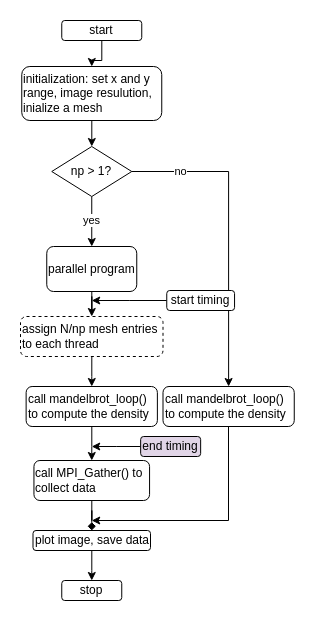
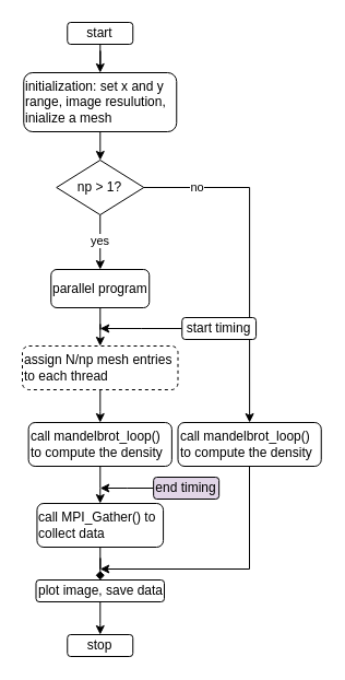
  <mxCell id="0" />
  <mxCell id="1" parent="0" />
  <mxCell id="2" style="edgeStyle=orthogonalEdgeStyle;rounded=0;orthogonalLoop=1;jettySize=auto;html=1;align=left;" parent="1" source="3" edge="1"><mxGeometry relative="1" as="geometry"><mxPoint x="91.25" y="146" as="targetPoint" /></mxGeometry></mxCell>
  <mxCell id="3" value="initialization: set x and y range, image resulution, inialize a mesh" style="rounded=1;whiteSpace=wrap;html=1;fontSize=12;glass=0;strokeWidth=1;shadow=0;align=left;" parent="1" vertex="1"><mxGeometry x="21.25" y="66" width="140" height="54" as="geometry" /></mxCell>
  <mxCell id="4" value="yes" style="edgeStyle=orthogonalEdgeStyle;rounded=0;orthogonalLoop=1;jettySize=auto;html=1;entryX=0.5;entryY=0;entryDx=0;entryDy=0;fontFamily=Helvetica;" parent="1" source="6" target="8" edge="1"><mxGeometry x="-0.04" relative="1" as="geometry"><mxPoint as="offset" /></mxGeometry></mxCell>
  <mxCell id="5" value="no" style="edgeStyle=orthogonalEdgeStyle;rounded=0;orthogonalLoop=1;jettySize=auto;html=1;exitX=1;exitY=0.5;exitDx=0;exitDy=0;entryX=0.5;entryY=0;entryDx=0;entryDy=0;" parent="1" source="6" target="20" edge="1"><mxGeometry x="-0.687" relative="1" as="geometry"><mxPoint x="251.25" y="388" as="targetPoint" /><mxPoint as="offset" /></mxGeometry></mxCell>
  <mxCell id="6" value="np &amp;gt; 1?" style="rhombus;whiteSpace=wrap;html=1;align=center;" parent="1" vertex="1"><mxGeometry x="51.25" y="146" width="80" height="50" as="geometry" /></mxCell>
  <mxCell id="7" style="edgeStyle=orthogonalEdgeStyle;rounded=0;orthogonalLoop=1;jettySize=auto;html=1;entryX=0.5;entryY=0;entryDx=0;entryDy=0;" parent="1" source="8" target="10" edge="1"><mxGeometry relative="1" as="geometry" /></mxCell>
- <mxCell id="8" value="parallel program" style="rounded=1;whiteSpace=wrap;html=1;align=left;" parent="1" vertex="1"><mxGeometry x="46.25" y="246" width="90" height="45" as="geometry" /></mxCell>
+ <mxCell id="8" value="parallel program" style="rounded=1;whiteSpace=wrap;html=1;align=left;" parent="1" vertex="1"><mxGeometry x="46.25" y="246" width="90" height="35" as="geometry" /></mxCell>
  <mxCell id="9" style="edgeStyle=orthogonalEdgeStyle;rounded=0;orthogonalLoop=1;jettySize=auto;html=1;entryX=0.5;entryY=0;entryDx=0;entryDy=0;" parent="1" source="10" target="14" edge="1"><mxGeometry relative="1" as="geometry" /></mxCell>
  <mxCell id="10" value="assign N/np mesh entries to each thread&amp;nbsp;" style="rounded=1;whiteSpace=wrap;html=1;align=left;dashed=1;" parent="1" vertex="1"><mxGeometry x="20" y="316" width="142.5" height="40" as="geometry" /></mxCell>
  <mxCell id="11" style="edgeStyle=orthogonalEdgeStyle;rounded=0;orthogonalLoop=1;jettySize=auto;html=1;entryX=0.5;entryY=0;entryDx=0;entryDy=0;fontFamily=Helvetica;" parent="1" source="12" target="3" edge="1"><mxGeometry relative="1" as="geometry" /></mxCell>
- <mxCell id="12" value="start" style="rounded=1;whiteSpace=wrap;html=1;align=center;" parent="1" vertex="1"><mxGeometry x="61.25" y="20" width="80" height="20" as="geometry" /></mxCell>
+ <mxCell id="12" value="start" style="rounded=1;whiteSpace=wrap;html=1;align=center;" parent="1" vertex="1"><mxGeometry x="61.25" y="20" width="60" height="20" as="geometry" /></mxCell>
  <mxCell id="13" style="edgeStyle=orthogonalEdgeStyle;rounded=0;orthogonalLoop=1;jettySize=auto;html=1;entryX=0.5;entryY=0;entryDx=0;entryDy=0;" parent="1" source="14" target="16" edge="1"><mxGeometry relative="1" as="geometry" /></mxCell>
  <mxCell id="14" value="call mandelbrot_loop() to compute the density" style="rounded=1;whiteSpace=wrap;html=1;align=left;" parent="1" vertex="1"><mxGeometry x="25.63" y="386" width="131.25" height="40" as="geometry" /></mxCell>
  <mxCell id="15" style="edgeStyle=orthogonalEdgeStyle;rounded=0;orthogonalLoop=1;jettySize=auto;html=1;entryX=0.5;entryY=0;entryDx=0;entryDy=0;endArrow=diamond;" parent="1" source="16" target="19" edge="1"><mxGeometry relative="1" as="geometry" /></mxCell>
  <mxCell id="16" value="call MPI_Gather() to collect data" style="rounded=1;whiteSpace=wrap;html=1;align=left;" parent="1" vertex="1"><mxGeometry x="33.45" y="460" width="115.62" height="40" as="geometry" /></mxCell>
  <mxCell id="17" value="stop" style="rounded=1;whiteSpace=wrap;html=1;align=center;" parent="1" vertex="1"><mxGeometry x="61.25" y="580" width="60" height="20" as="geometry" /></mxCell>
  <mxCell id="18" style="edgeStyle=orthogonalEdgeStyle;rounded=0;orthogonalLoop=1;jettySize=auto;html=1;entryX=0.5;entryY=0;entryDx=0;entryDy=0;" parent="1" source="19" target="17" edge="1"><mxGeometry relative="1" as="geometry" /></mxCell>
  <mxCell id="19" value="plot image, save data" style="rounded=1;whiteSpace=wrap;html=1;fontFamily=Helvetica;" parent="1" vertex="1"><mxGeometry x="32.51" y="530" width="117.5" height="20" as="geometry" /></mxCell>
  <mxCell id="20" value="call mandelbrot_loop() to compute the density" style="rounded=1;whiteSpace=wrap;html=1;align=left;" parent="1" vertex="1"><mxGeometry x="162.5" y="386" width="131.25" height="40" as="geometry" /></mxCell>
  <mxCell id="21" style="edgeStyle=orthogonalEdgeStyle;rounded=0;orthogonalLoop=1;jettySize=auto;html=1;" parent="1" source="22" edge="1"><mxGeometry relative="1" as="geometry"><mxPoint x="91.25" y="300" as="targetPoint" /></mxGeometry></mxCell>
  <mxCell id="22" value="start timing" style="rounded=1;whiteSpace=wrap;html=1;" parent="1" vertex="1"><mxGeometry x="166.25" y="290" width="67.8" height="20" as="geometry" /></mxCell>
  <mxCell id="23" style="edgeStyle=orthogonalEdgeStyle;rounded=0;orthogonalLoop=1;jettySize=auto;html=1;" parent="1" source="24" edge="1"><mxGeometry relative="1" as="geometry"><mxPoint x="91.25" y="446" as="targetPoint" /></mxGeometry></mxCell>
  <mxCell id="24" value="end timing" style="rounded=1;whiteSpace=wrap;html=1;fillColor=#e1d5e7;" parent="1" vertex="1"><mxGeometry x="140.15" y="436" width="60" height="20" as="geometry" /></mxCell>
  <mxCell id="25" style="edgeStyle=orthogonalEdgeStyle;rounded=0;orthogonalLoop=1;jettySize=auto;html=1;" parent="1" edge="1"><mxGeometry relative="1" as="geometry"><mxPoint x="91.25" y="520" as="targetPoint" /><mxPoint x="228" y="440" as="sourcePoint" /><Array as="points"><mxPoint x="228" y="426" /><mxPoint x="228" y="520" /></Array></mxGeometry></mxCell>
